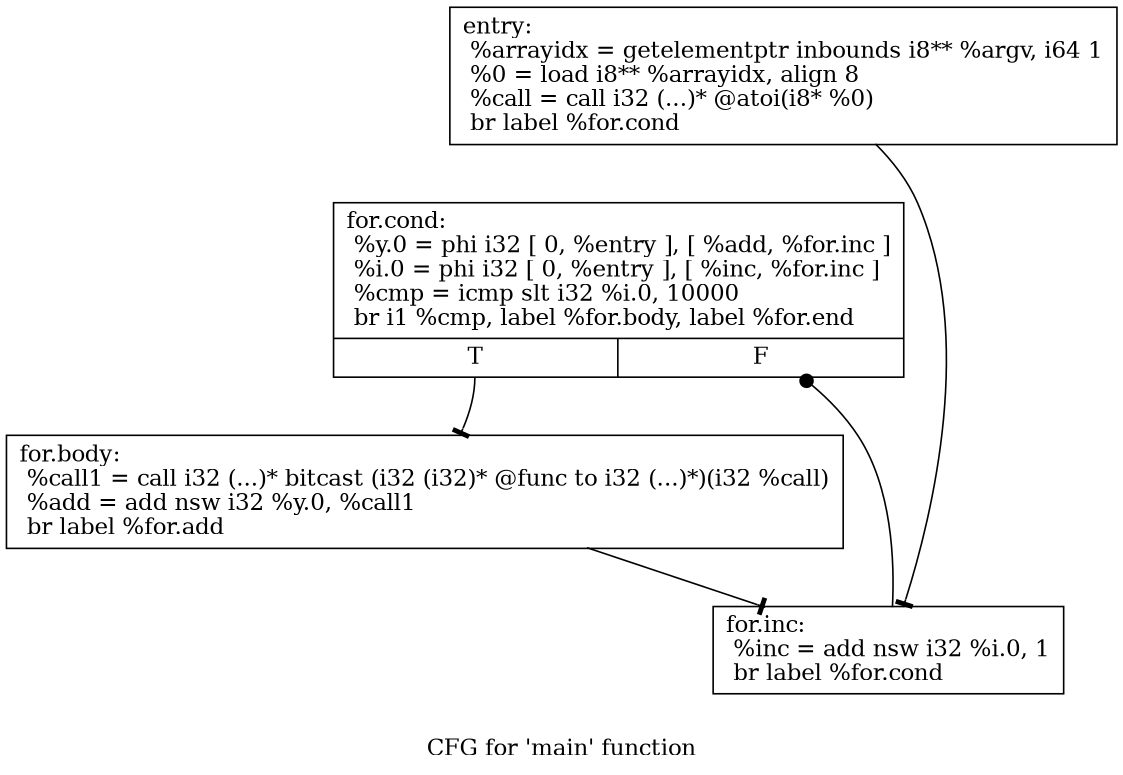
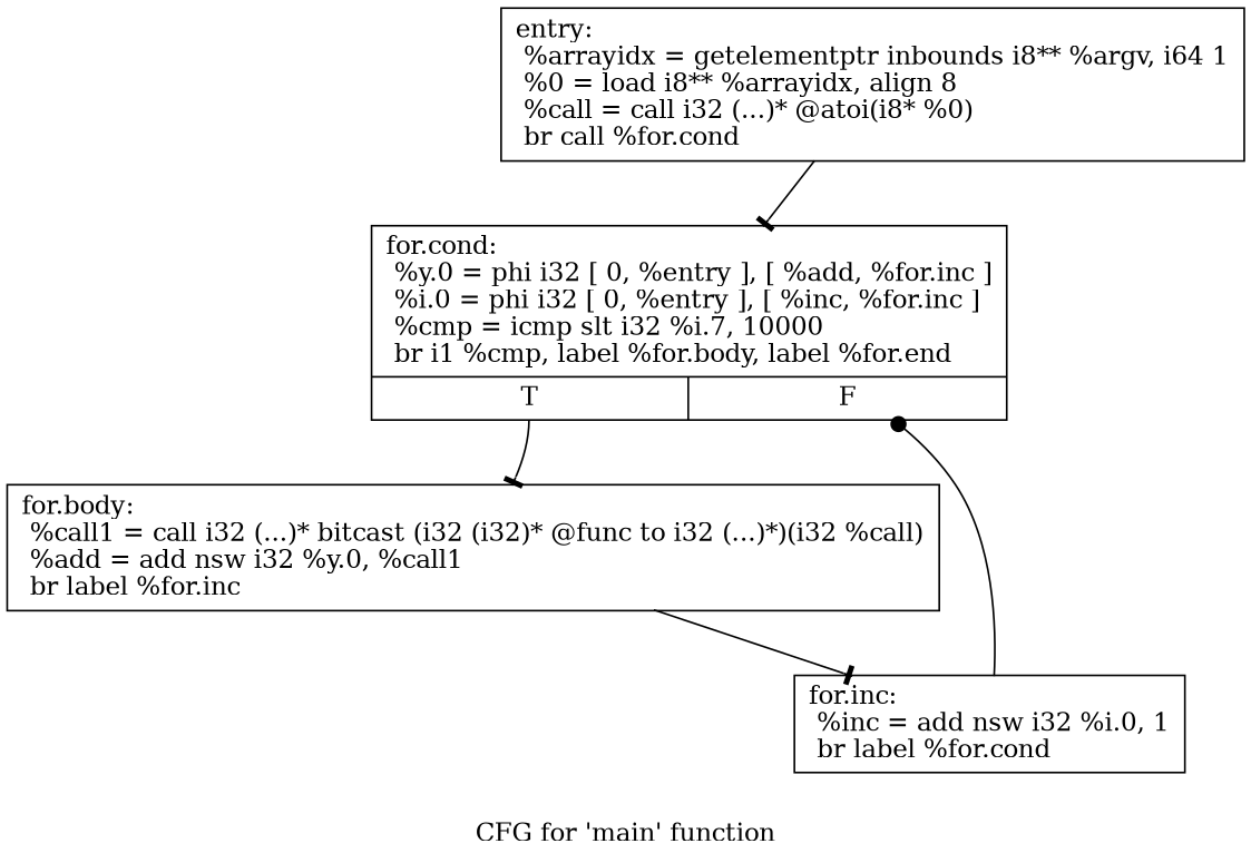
  digraph {
    label="CFG for 'main' function"
    node [shape=record]
    edge [arrowhead=tee]
-   n1 [label="{entry:\l  %arrayidx = getelementptr inbounds i8** %argv, i64 1\l  %0 = load i8** %arrayidx, align 8\l  %call = call i32 (...)* @atoi(i8* %0)\l  br label %for.cond\l}"]
-   n2 [label="{for.cond:                                         \l  %y.0 = phi i32 [ 0, %entry ], [ %add, %for.inc ]\l  %i.0 = phi i32 [ 0, %entry ], [ %inc, %for.inc ]\l  %cmp = icmp slt i32 %i.0, 10000\l  br i1 %cmp, label %for.body, label %for.end\l|{<s0>T|<s1>F}}"]
-   n3 [label="{for.body:                                         \l  %call1 = call i32 (...)* bitcast (i32 (i32)* @func to i32 (...)*)(i32 %call)\l  %add = add nsw i32 %y.0, %call1\l  br label %for.add\l}"]
+   n1 [label="{entry:\l  %arrayidx = getelementptr inbounds i8** %argv, i64 1\l  %0 = load i8** %arrayidx, align 8\l  %call = call i32 (...)* @atoi(i8* %0)\l  br call %for.cond\l}"]
+   n2 [label="{for.cond:                                         \l  %y.0 = phi i32 [ 0, %entry ], [ %add, %for.inc ]\l  %i.0 = phi i32 [ 0, %entry ], [ %inc, %for.inc ]\l  %cmp = icmp slt i32 %i.7, 10000\l  br i1 %cmp, label %for.body, label %for.end\l|{<s0>T|<s1>F}}"]
+   n3 [label="{for.body:                                         \l  %call1 = call i32 (...)* bitcast (i32 (i32)* @func to i32 (...)*)(i32 %call)\l  %add = add nsw i32 %y.0, %call1\l  br label %for.inc\l}"]
    n4 [label="{for.inc:                                          \l  %inc = add nsw i32 %i.0, 1\l  br label %for.cond\l}"]
-   n1 -> n4
+   n1 -> n2
    n2 -> n3 [tailport=s0]
    n3 -> n4
    n4 -> n2 [arrowhead=dot]
  }
